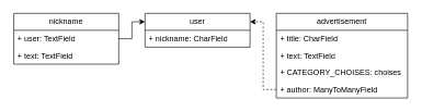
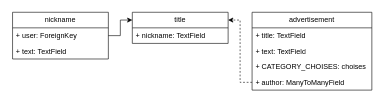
  <mxCell id="0" />
  <mxCell id="1" parent="0" />
  <mxCell id="2" value="advertisement" style="swimlane;fontStyle=0;childLayout=stackLayout;horizontal=1;startSize=26;fillColor=none;horizontalStack=0;resizeParent=1;resizeParentMax=0;resizeLast=0;collapsible=1;marginBottom=0;whiteSpace=wrap;html=1;" vertex="1" parent="1"><mxGeometry x="420" y="20" width="200" height="130" as="geometry" /></mxCell>
- <mxCell id="3" value="+ title:&amp;nbsp;CharField" style="text;strokeColor=none;fillColor=none;align=left;verticalAlign=top;spacingLeft=4;spacingRight=4;overflow=hidden;rotatable=0;points=[[0,0.5],[1,0.5]];portConstraint=eastwest;whiteSpace=wrap;html=1;" vertex="1" parent="2"><mxGeometry y="26" width="200" height="26" as="geometry" /></mxCell>
+ <mxCell id="3" value="+ title:&amp;nbsp;TextField" style="text;strokeColor=none;fillColor=none;align=left;verticalAlign=top;spacingLeft=4;spacingRight=4;overflow=hidden;rotatable=0;points=[[0,0.5],[1,0.5]];portConstraint=eastwest;whiteSpace=wrap;html=1;" vertex="1" parent="2"><mxGeometry y="26" width="200" height="26" as="geometry" /></mxCell>
  <mxCell id="4" value="+ text:&amp;nbsp;TextField" style="text;strokeColor=none;fillColor=none;align=left;verticalAlign=top;spacingLeft=4;spacingRight=4;overflow=hidden;rotatable=0;points=[[0,0.5],[1,0.5]];portConstraint=eastwest;whiteSpace=wrap;html=1;" vertex="1" parent="2"><mxGeometry y="52" width="200" height="26" as="geometry" /></mxCell>
  <mxCell id="5" value="+ CATEGORY_CHOISES: choises" style="text;strokeColor=none;fillColor=none;align=left;verticalAlign=top;spacingLeft=4;spacingRight=4;overflow=hidden;rotatable=0;points=[[0,0.5],[1,0.5]];portConstraint=eastwest;whiteSpace=wrap;html=1;" vertex="1" parent="2"><mxGeometry y="78" width="200" height="26" as="geometry" /></mxCell>
  <mxCell id="6" value="+ author: ManyToManyField" style="text;strokeColor=none;fillColor=none;align=left;verticalAlign=top;spacingLeft=4;spacingRight=4;overflow=hidden;rotatable=0;points=[[0,0.5],[1,0.5]];portConstraint=eastwest;whiteSpace=wrap;html=1;" vertex="1" parent="2"><mxGeometry y="104" width="200" height="26" as="geometry" /></mxCell>
- <mxCell id="7" value="user" style="swimlane;fontStyle=0;childLayout=stackLayout;horizontal=1;startSize=26;fillColor=none;horizontalStack=0;resizeParent=1;resizeParentMax=0;resizeLast=0;collapsible=1;marginBottom=0;whiteSpace=wrap;html=1;" vertex="1" parent="1"><mxGeometry x="220" y="20" width="160" height="52" as="geometry" /></mxCell>
- <mxCell id="8" value="+ nickname: CharField" style="text;strokeColor=none;fillColor=none;align=left;verticalAlign=top;spacingLeft=4;spacingRight=4;overflow=hidden;rotatable=0;points=[[0,0.5],[1,0.5]];portConstraint=eastwest;whiteSpace=wrap;html=1;" vertex="1" parent="7"><mxGeometry y="26" width="160" height="26" as="geometry" /></mxCell>
+ <mxCell id="7" value="title" style="swimlane;fontStyle=0;childLayout=stackLayout;horizontal=1;startSize=26;fillColor=none;horizontalStack=0;resizeParent=1;resizeParentMax=0;resizeLast=0;collapsible=1;marginBottom=0;whiteSpace=wrap;html=1;" vertex="1" parent="1"><mxGeometry x="220" y="20" width="160" height="52" as="geometry" /></mxCell>
+ <mxCell id="8" value="+ nickname: TextField" style="text;strokeColor=none;fillColor=none;align=left;verticalAlign=top;spacingLeft=4;spacingRight=4;overflow=hidden;rotatable=0;points=[[0,0.5],[1,0.5]];portConstraint=eastwest;whiteSpace=wrap;html=1;" vertex="1" parent="7"><mxGeometry y="26" width="160" height="26" as="geometry" /></mxCell>
  <mxCell id="9" value="nickname" style="swimlane;fontStyle=0;childLayout=stackLayout;horizontal=1;startSize=26;fillColor=none;horizontalStack=0;resizeParent=1;resizeParentMax=0;resizeLast=0;collapsible=1;marginBottom=0;whiteSpace=wrap;html=1;" vertex="1" parent="1"><mxGeometry x="20" y="20" width="160" height="78" as="geometry" /></mxCell>
- <mxCell id="10" value="+ user: TextField" style="text;strokeColor=none;fillColor=none;align=left;verticalAlign=top;spacingLeft=4;spacingRight=4;overflow=hidden;rotatable=0;points=[[0,0.5],[1,0.5]];portConstraint=eastwest;whiteSpace=wrap;html=1;" vertex="1" parent="9"><mxGeometry y="26" width="160" height="26" as="geometry" /></mxCell>
+ <mxCell id="10" value="+ user: ForeignKey" style="text;strokeColor=none;fillColor=none;align=left;verticalAlign=top;spacingLeft=4;spacingRight=4;overflow=hidden;rotatable=0;points=[[0,0.5],[1,0.5]];portConstraint=eastwest;whiteSpace=wrap;html=1;" vertex="1" parent="9"><mxGeometry y="26" width="160" height="26" as="geometry" /></mxCell>
  <mxCell id="11" value="+ text:&amp;nbsp;TextField" style="text;strokeColor=none;fillColor=none;align=left;verticalAlign=top;spacingLeft=4;spacingRight=4;overflow=hidden;rotatable=0;points=[[0,0.5],[1,0.5]];portConstraint=eastwest;whiteSpace=wrap;html=1;" vertex="1" parent="9"><mxGeometry y="52" width="160" height="26" as="geometry" /></mxCell>
  <mxCell id="12" style="edgeStyle=orthogonalEdgeStyle;rounded=0;orthogonalLoop=1;jettySize=auto;html=1;exitX=0;exitY=0.5;exitDx=0;exitDy=0;entryX=1;entryY=0.25;entryDx=0;entryDy=0;dashed=1;" edge="1" parent="1" source="6" target="7"><mxGeometry relative="1" as="geometry" /></mxCell>
  <mxCell id="13" style="edgeStyle=orthogonalEdgeStyle;rounded=0;orthogonalLoop=1;jettySize=auto;html=1;entryX=0;entryY=0.25;entryDx=0;entryDy=0;" edge="1" parent="1" source="10" target="7"><mxGeometry relative="1" as="geometry" /></mxCell>
